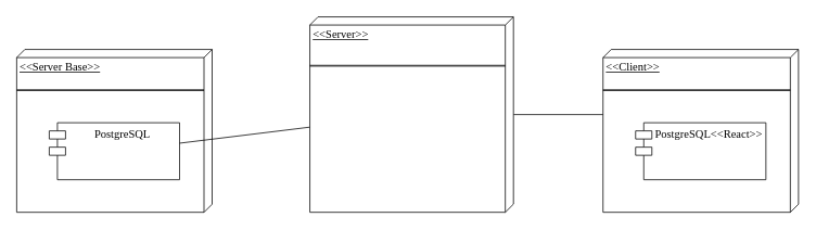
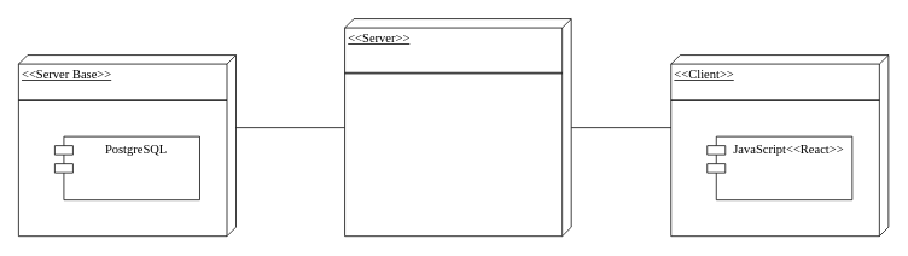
  <mxCell id="0" />
  <mxCell id="1" parent="0" />
  <mxCell id="2" value="&amp;lt;&amp;lt;Server Base&amp;gt;&amp;gt;" style="verticalAlign=top;align=left;spacingTop=8;spacingLeft=2;spacingRight=12;shape=cube;size=10;direction=south;fontStyle=4;html=1;whiteSpace=wrap;fontFamily=Times New Roman;fontSize=14;" vertex="1" parent="1"><mxGeometry x="20" y="60" width="240" height="200" as="geometry" /></mxCell>
  <mxCell id="3" value="PostgreSQL" style="shape=module;align=left;spacingLeft=20;align=center;verticalAlign=top;whiteSpace=wrap;html=1;fontFamily=Times New Roman;fontSize=14;" vertex="1" parent="1"><mxGeometry x="60" y="150" width="160" height="70" as="geometry" /></mxCell>
  <mxCell id="4" value="" style="shape=link;html=1;rounded=0;width=-1;fontFamily=Times New Roman;fontSize=14;" edge="1" parent="1"><mxGeometry width="100" relative="1" as="geometry"><mxPoint x="20" y="110" as="sourcePoint" /><mxPoint x="250" y="110" as="targetPoint" /></mxGeometry></mxCell>
- <mxCell id="5" style="rounded=0;orthogonalLoop=1;jettySize=auto;html=1;endArrow=none;endFill=0;" edge="1" parent="1" source="7" target="3"><mxGeometry relative="1" as="geometry"><mxPoint x="270" y="140" as="targetPoint" /></mxGeometry></mxCell>
+ <mxCell id="5" style="rounded=0;orthogonalLoop=1;jettySize=auto;html=1;endArrow=none;endFill=0;entryX=0.4;entryY=0;entryDx=0;entryDy=0;entryPerimeter=0;" edge="1" parent="1" source="7" target="2"><mxGeometry relative="1" as="geometry"><mxPoint x="270" y="140" as="targetPoint" /></mxGeometry></mxCell>
  <mxCell id="6" style="rounded=0;orthogonalLoop=1;jettySize=auto;html=1;endArrow=none;endFill=0;" edge="1" parent="1" source="7"><mxGeometry relative="1" as="geometry"><mxPoint x="750" y="140" as="targetPoint" /></mxGeometry></mxCell>
  <mxCell id="7" value="&amp;lt;&amp;lt;Server&amp;gt;&amp;gt;" style="verticalAlign=top;align=left;spacingTop=8;spacingLeft=2;spacingRight=12;shape=cube;size=10;direction=south;fontStyle=4;html=1;whiteSpace=wrap;fontFamily=Times New Roman;fontSize=14;" vertex="1" parent="1"><mxGeometry x="380" y="20" width="250" height="240" as="geometry" /></mxCell>
  <mxCell id="8" value="" style="shape=link;html=1;rounded=0;width=-1;fontFamily=Times New Roman;fontSize=14;" edge="1" parent="1"><mxGeometry width="100" relative="1" as="geometry"><mxPoint x="380" y="80" as="sourcePoint" /><mxPoint x="620" y="80" as="targetPoint" /></mxGeometry></mxCell>
  <mxCell id="9" value="&amp;lt;&amp;lt;Client&amp;gt;&amp;gt;" style="verticalAlign=top;align=left;spacingTop=8;spacingLeft=2;spacingRight=12;shape=cube;size=10;direction=south;fontStyle=4;html=1;whiteSpace=wrap;fontFamily=Times New Roman;fontSize=14;" vertex="1" parent="1"><mxGeometry x="740" y="60" width="240" height="200" as="geometry" /></mxCell>
- <mxCell id="10" value="PostgreSQL&amp;lt;&amp;lt;React&amp;gt;&amp;gt;" style="shape=module;align=left;spacingLeft=20;align=center;verticalAlign=top;whiteSpace=wrap;html=1;fontFamily=Times New Roman;fontSize=14;" vertex="1" parent="1"><mxGeometry x="780" y="150" width="160" height="70" as="geometry" /></mxCell>
+ <mxCell id="10" value="JavaScript&amp;lt;&amp;lt;React&amp;gt;&amp;gt;" style="shape=module;align=left;spacingLeft=20;align=center;verticalAlign=top;whiteSpace=wrap;html=1;fontFamily=Times New Roman;fontSize=14;" vertex="1" parent="1"><mxGeometry x="780" y="150" width="160" height="70" as="geometry" /></mxCell>
  <mxCell id="11" value="" style="shape=link;html=1;rounded=0;width=-1;fontFamily=Times New Roman;fontSize=14;" edge="1" parent="1"><mxGeometry width="100" relative="1" as="geometry"><mxPoint x="740" y="110" as="sourcePoint" /><mxPoint x="970" y="110" as="targetPoint" /></mxGeometry></mxCell>
